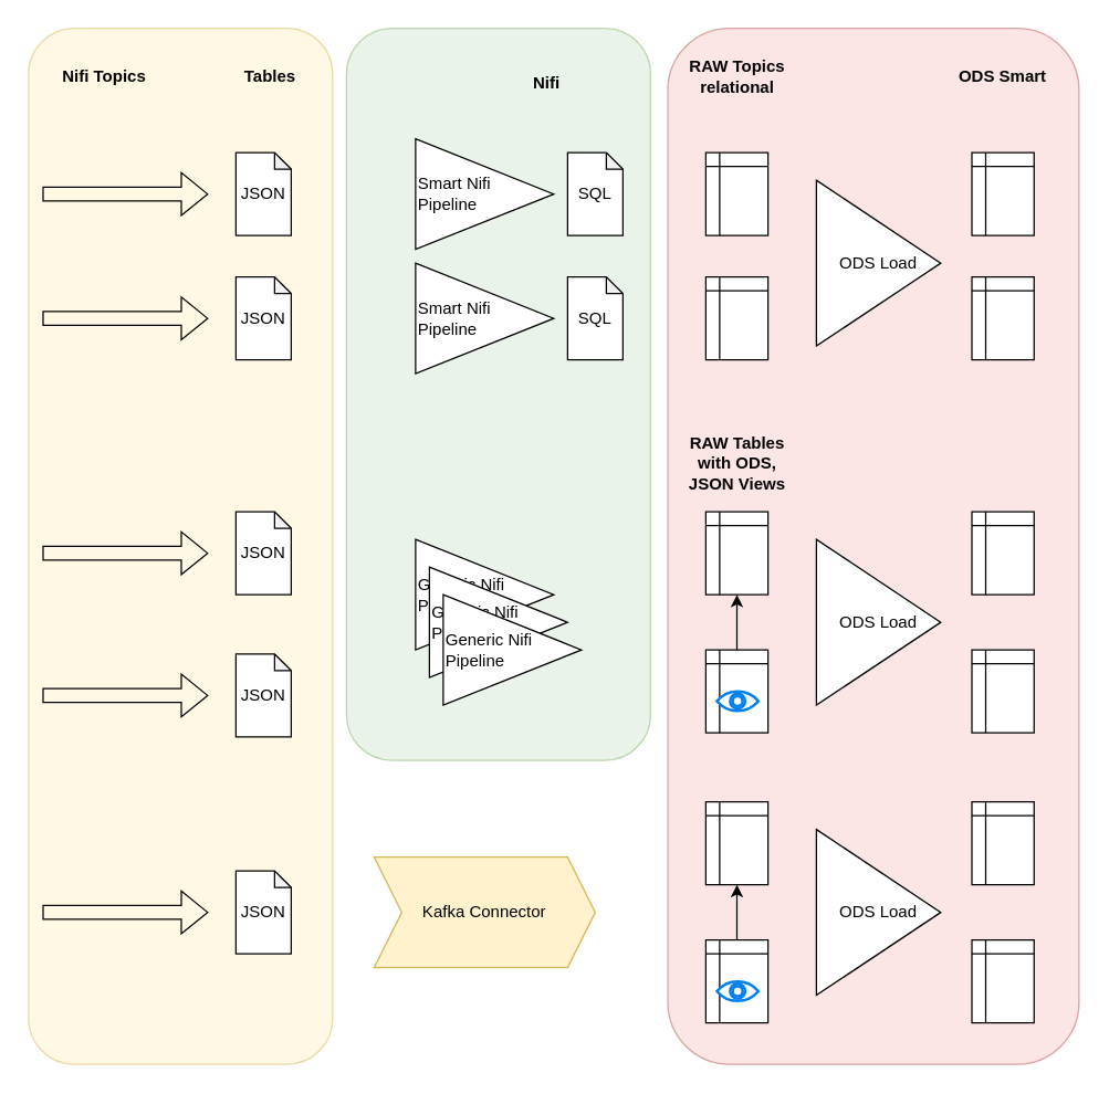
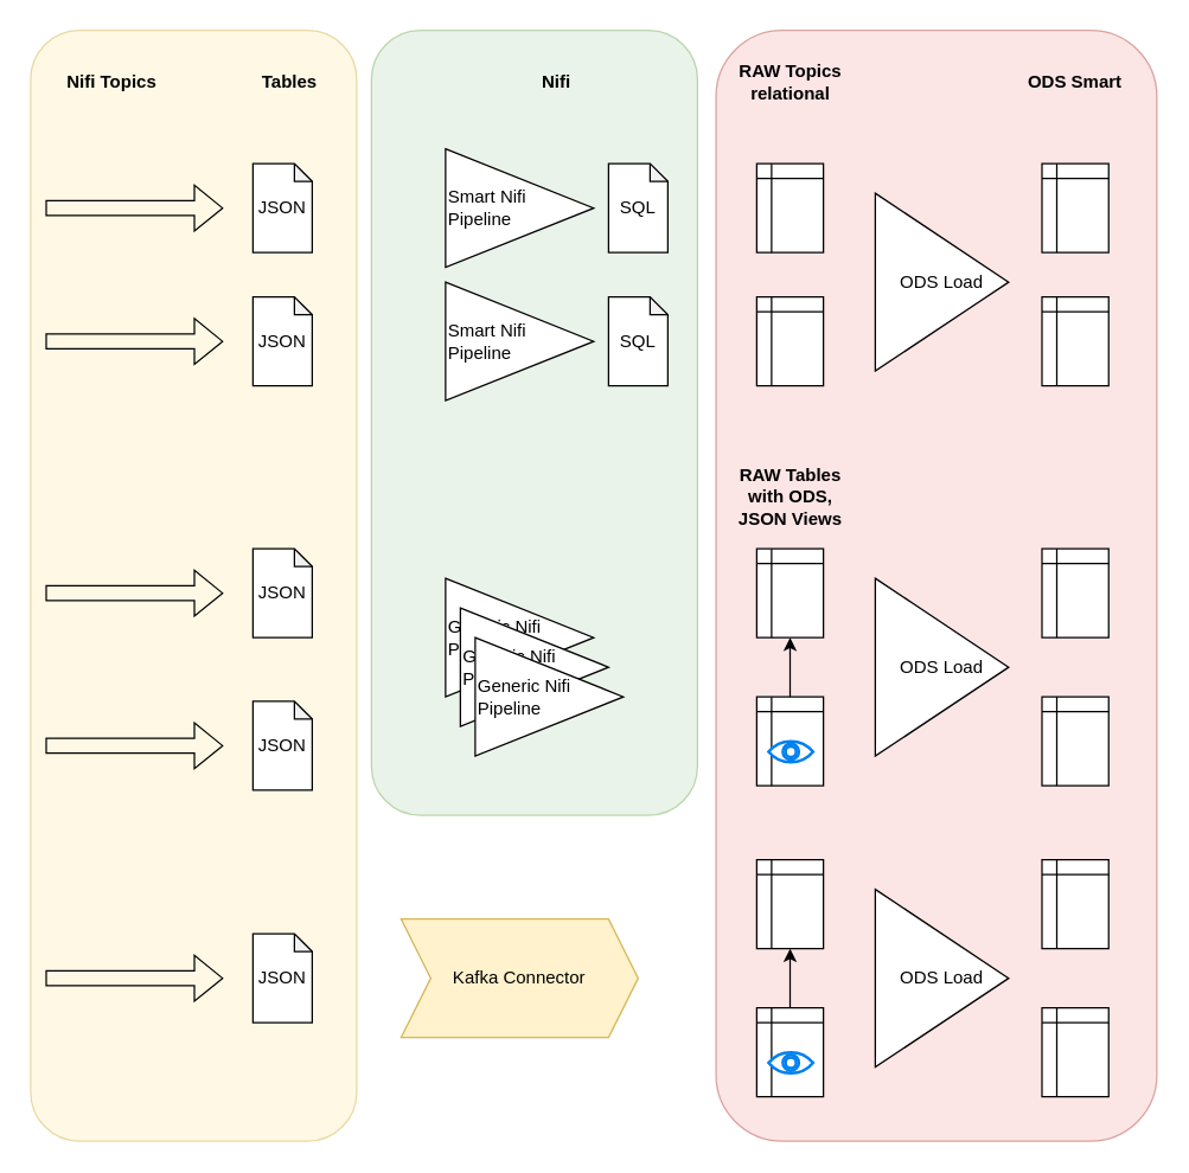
  <mxCell id="0" />
  <mxCell id="1" parent="0" />
  <mxCell id="2" value="" style="rounded=1;whiteSpace=wrap;html=1;strokeColor=#82b366;fillColor=#d5e8d4;opacity=50;" vertex="1" parent="1"><mxGeometry x="250" y="20" width="220" height="530" as="geometry" /></mxCell>
  <mxCell id="3" value="" style="rounded=1;whiteSpace=wrap;html=1;strokeColor=#b85450;fillColor=#f8cecc;opacity=50;" vertex="1" parent="1"><mxGeometry x="482.5" y="20" width="297.5" height="750" as="geometry" /></mxCell>
  <mxCell id="4" value="" style="rounded=1;whiteSpace=wrap;html=1;strokeColor=#d6b656;fillColor=#fff2cc;opacity=50;" vertex="1" parent="1"><mxGeometry x="20" y="20" width="220" height="750" as="geometry" /></mxCell>
  <mxCell id="5" value="" style="shape=flexArrow;endArrow=classic;html=1;rounded=0;" edge="1" parent="1"><mxGeometry width="50" height="50" relative="1" as="geometry"><mxPoint x="30" y="140" as="sourcePoint" /><mxPoint x="150" y="140" as="targetPoint" /></mxGeometry></mxCell>
  <mxCell id="6" value="" style="shape=flexArrow;endArrow=classic;html=1;rounded=0;" edge="1" parent="1"><mxGeometry width="50" height="50" relative="1" as="geometry"><mxPoint x="30" y="230" as="sourcePoint" /><mxPoint x="150" y="230" as="targetPoint" /></mxGeometry></mxCell>
  <mxCell id="7" value="" style="shape=flexArrow;endArrow=classic;html=1;rounded=0;" edge="1" parent="1"><mxGeometry width="50" height="50" relative="1" as="geometry"><mxPoint x="30" y="400" as="sourcePoint" /><mxPoint x="150" y="400" as="targetPoint" /></mxGeometry></mxCell>
  <mxCell id="8" value="" style="shape=flexArrow;endArrow=classic;html=1;rounded=0;" edge="1" parent="1"><mxGeometry width="50" height="50" relative="1" as="geometry"><mxPoint x="30" y="503" as="sourcePoint" /><mxPoint x="150" y="503" as="targetPoint" /></mxGeometry></mxCell>
  <mxCell id="9" value="Nifi Topics" style="text;html=1;align=center;verticalAlign=middle;whiteSpace=wrap;rounded=0;fontStyle=1" vertex="1" parent="1"><mxGeometry x="30" y="40" width="90" height="30" as="geometry" /></mxCell>
  <mxCell id="10" value="JSON" style="shape=note;whiteSpace=wrap;html=1;backgroundOutline=1;darkOpacity=0.05;size=12;" vertex="1" parent="1"><mxGeometry x="170" y="110" width="40" height="60" as="geometry" /></mxCell>
  <mxCell id="11" value="JSON" style="shape=note;whiteSpace=wrap;html=1;backgroundOutline=1;darkOpacity=0.05;size=12;" vertex="1" parent="1"><mxGeometry x="170" y="200" width="40" height="60" as="geometry" /></mxCell>
  <mxCell id="12" value="JSON" style="shape=note;whiteSpace=wrap;html=1;backgroundOutline=1;darkOpacity=0.05;size=12;" vertex="1" parent="1"><mxGeometry x="170" y="370" width="40" height="60" as="geometry" /></mxCell>
  <mxCell id="13" value="JSON" style="shape=note;whiteSpace=wrap;html=1;backgroundOutline=1;darkOpacity=0.05;size=12;" vertex="1" parent="1"><mxGeometry x="170" y="473" width="40" height="60" as="geometry" /></mxCell>
  <mxCell id="14" value="Tables" style="text;html=1;align=center;verticalAlign=middle;whiteSpace=wrap;rounded=0;fontStyle=1" vertex="1" parent="1"><mxGeometry x="150" y="40" width="90" height="30" as="geometry" /></mxCell>
  <mxCell id="15" value="RAW Topics&lt;br&gt;relational" style="text;html=1;align=center;verticalAlign=middle;whiteSpace=wrap;rounded=0;fontStyle=1" vertex="1" parent="1"><mxGeometry x="487.5" y="40" width="90" height="30" as="geometry" /></mxCell>
  <mxCell id="16" value="" style="shape=internalStorage;whiteSpace=wrap;html=1;backgroundOutline=1;dx=10;dy=10;" vertex="1" parent="1"><mxGeometry x="510" y="110" width="45" height="60" as="geometry" /></mxCell>
  <mxCell id="17" value="" style="shape=internalStorage;whiteSpace=wrap;html=1;backgroundOutline=1;dx=10;dy=10;" vertex="1" parent="1"><mxGeometry x="510" y="200" width="45" height="60" as="geometry" /></mxCell>
  <mxCell id="18" value="" style="shape=internalStorage;whiteSpace=wrap;html=1;backgroundOutline=1;dx=10;dy=10;" vertex="1" parent="1"><mxGeometry x="510" y="370" width="45" height="60" as="geometry" /></mxCell>
  <mxCell id="19" style="edgeStyle=orthogonalEdgeStyle;rounded=0;orthogonalLoop=1;jettySize=auto;html=1;exitX=0.5;exitY=0;exitDx=0;exitDy=0;entryX=0.5;entryY=1;entryDx=0;entryDy=0;" edge="1" parent="1" source="20" target="18"><mxGeometry relative="1" as="geometry" /></mxCell>
  <mxCell id="20" value="" style="shape=internalStorage;whiteSpace=wrap;html=1;backgroundOutline=1;dx=10;dy=10;" vertex="1" parent="1"><mxGeometry x="510" y="470" width="45" height="60" as="geometry" /></mxCell>
  <mxCell id="21" value="ODS Smart" style="text;html=1;align=center;verticalAlign=middle;whiteSpace=wrap;rounded=0;fontStyle=1" vertex="1" parent="1"><mxGeometry x="680" y="40" width="90" height="30" as="geometry" /></mxCell>
  <mxCell id="22" value="" style="shape=internalStorage;whiteSpace=wrap;html=1;backgroundOutline=1;dx=10;dy=10;" vertex="1" parent="1"><mxGeometry x="702.5" y="110" width="45" height="60" as="geometry" /></mxCell>
  <mxCell id="23" value="" style="shape=internalStorage;whiteSpace=wrap;html=1;backgroundOutline=1;dx=10;dy=10;" vertex="1" parent="1"><mxGeometry x="702.5" y="200" width="45" height="60" as="geometry" /></mxCell>
  <mxCell id="24" value="" style="shape=internalStorage;whiteSpace=wrap;html=1;backgroundOutline=1;dx=10;dy=10;" vertex="1" parent="1"><mxGeometry x="702.5" y="370" width="45" height="60" as="geometry" /></mxCell>
  <mxCell id="25" value="" style="shape=internalStorage;whiteSpace=wrap;html=1;backgroundOutline=1;dx=10;dy=10;" vertex="1" parent="1"><mxGeometry x="702.5" y="470" width="45" height="60" as="geometry" /></mxCell>
  <mxCell id="26" value="ODS Load" style="triangle;whiteSpace=wrap;html=1;" vertex="1" parent="1"><mxGeometry x="590" y="130" width="90" height="120" as="geometry" /></mxCell>
  <mxCell id="27" value="Smart Nifi Pipeline" style="triangle;whiteSpace=wrap;html=1;align=left;" vertex="1" parent="1"><mxGeometry x="300" y="100" width="100" height="80" as="geometry" /></mxCell>
  <mxCell id="28" value="SQL" style="shape=note;whiteSpace=wrap;html=1;backgroundOutline=1;darkOpacity=0.05;size=12;" vertex="1" parent="1"><mxGeometry x="410" y="110" width="40" height="60" as="geometry" /></mxCell>
  <mxCell id="29" value="Smart Nifi Pipeline" style="triangle;whiteSpace=wrap;html=1;align=left;" vertex="1" parent="1"><mxGeometry x="300" y="190" width="100" height="80" as="geometry" /></mxCell>
  <mxCell id="30" value="SQL" style="shape=note;whiteSpace=wrap;html=1;backgroundOutline=1;darkOpacity=0.05;size=12;" vertex="1" parent="1"><mxGeometry x="410" y="200" width="40" height="60" as="geometry" /></mxCell>
  <mxCell id="31" value="Generic Nifi Pipeline" style="triangle;whiteSpace=wrap;html=1;align=left;" vertex="1" parent="1"><mxGeometry x="300" y="390" width="100" height="80" as="geometry" /></mxCell>
  <mxCell id="32" value="Generic Nifi Pipeline" style="triangle;whiteSpace=wrap;html=1;align=left;" vertex="1" parent="1"><mxGeometry x="310" y="410" width="100" height="80" as="geometry" /></mxCell>
  <mxCell id="33" value="Generic Nifi Pipeline" style="triangle;whiteSpace=wrap;html=1;align=left;" vertex="1" parent="1"><mxGeometry x="320" y="430" width="100" height="80" as="geometry" /></mxCell>
  <mxCell id="34" value="RAW Tables&lt;br&gt;with ODS, JSON Views" style="text;html=1;align=center;verticalAlign=middle;whiteSpace=wrap;rounded=0;fontStyle=1" vertex="1" parent="1"><mxGeometry x="487.5" y="320" width="90" height="30" as="geometry" /></mxCell>
- <mxCell id="35" value="Nifi" style="text;html=1;align=center;verticalAlign=middle;whiteSpace=wrap;rounded=0;fontStyle=1" vertex="1" parent="1"><mxGeometry x="350" y="45" width="90" height="30" as="geometry" /></mxCell>
+ <mxCell id="35" value="Nifi" style="text;html=1;align=center;verticalAlign=middle;whiteSpace=wrap;rounded=0;fontStyle=1" vertex="1" parent="1"><mxGeometry x="330" y="40" width="90" height="30" as="geometry" /></mxCell>
  <mxCell id="36" value="ODS Load" style="triangle;whiteSpace=wrap;html=1;" vertex="1" parent="1"><mxGeometry x="590" y="390" width="90" height="120" as="geometry" /></mxCell>
  <mxCell id="37" value="" style="html=1;verticalLabelPosition=bottom;align=center;labelBackgroundColor=#ffffff;verticalAlign=top;strokeWidth=2;strokeColor=#0080F0;shadow=0;dashed=0;shape=mxgraph.ios7.icons.eye;" vertex="1" parent="1"><mxGeometry x="518" y="500" width="30" height="14.1" as="geometry" /></mxCell>
  <mxCell id="38" value="" style="shape=flexArrow;endArrow=classic;html=1;rounded=0;" edge="1" parent="1"><mxGeometry width="50" height="50" relative="1" as="geometry"><mxPoint x="30" y="660" as="sourcePoint" /><mxPoint x="150" y="660" as="targetPoint" /></mxGeometry></mxCell>
  <mxCell id="39" value="JSON" style="shape=note;whiteSpace=wrap;html=1;backgroundOutline=1;darkOpacity=0.05;size=12;" vertex="1" parent="1"><mxGeometry x="170" y="630" width="40" height="60" as="geometry" /></mxCell>
  <mxCell id="40" value="" style="shape=internalStorage;whiteSpace=wrap;html=1;backgroundOutline=1;dx=10;dy=10;" vertex="1" parent="1"><mxGeometry x="510" y="580" width="45" height="60" as="geometry" /></mxCell>
  <mxCell id="41" style="edgeStyle=orthogonalEdgeStyle;rounded=0;orthogonalLoop=1;jettySize=auto;html=1;exitX=0.5;exitY=0;exitDx=0;exitDy=0;entryX=0.5;entryY=1;entryDx=0;entryDy=0;" edge="1" parent="1" source="42" target="40"><mxGeometry relative="1" as="geometry" /></mxCell>
  <mxCell id="42" value="" style="shape=internalStorage;whiteSpace=wrap;html=1;backgroundOutline=1;dx=10;dy=10;" vertex="1" parent="1"><mxGeometry x="510" y="680" width="45" height="60" as="geometry" /></mxCell>
  <mxCell id="43" value="ODS Load" style="triangle;whiteSpace=wrap;html=1;" vertex="1" parent="1"><mxGeometry x="590" y="600" width="90" height="120" as="geometry" /></mxCell>
  <mxCell id="44" value="" style="shape=internalStorage;whiteSpace=wrap;html=1;backgroundOutline=1;dx=10;dy=10;" vertex="1" parent="1"><mxGeometry x="702.5" y="580" width="45" height="60" as="geometry" /></mxCell>
  <mxCell id="45" value="" style="shape=internalStorage;whiteSpace=wrap;html=1;backgroundOutline=1;dx=10;dy=10;" vertex="1" parent="1"><mxGeometry x="702.5" y="680" width="45" height="60" as="geometry" /></mxCell>
  <mxCell id="46" value="" style="html=1;verticalLabelPosition=bottom;align=center;labelBackgroundColor=#ffffff;verticalAlign=top;strokeWidth=2;strokeColor=#0080F0;shadow=0;dashed=0;shape=mxgraph.ios7.icons.eye;" vertex="1" parent="1"><mxGeometry x="518" y="710" width="30" height="14.1" as="geometry" /></mxCell>
  <mxCell id="47" value="Kafka Connector" style="shape=step;perimeter=stepPerimeter;whiteSpace=wrap;html=1;fixedSize=1;fillColor=#fff2cc;strokeColor=#d6b656;" vertex="1" parent="1"><mxGeometry x="270" y="620" width="160" height="80" as="geometry" /></mxCell>
